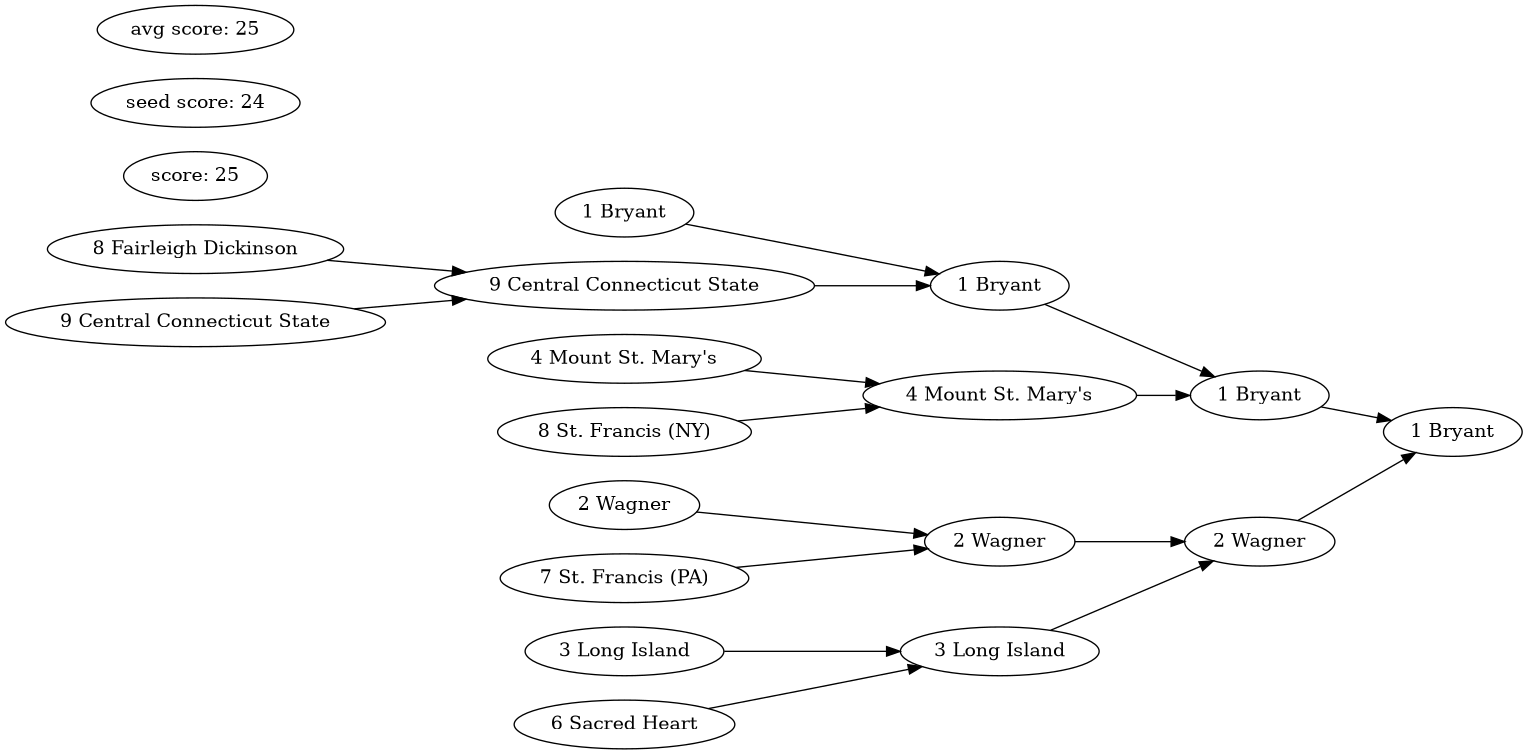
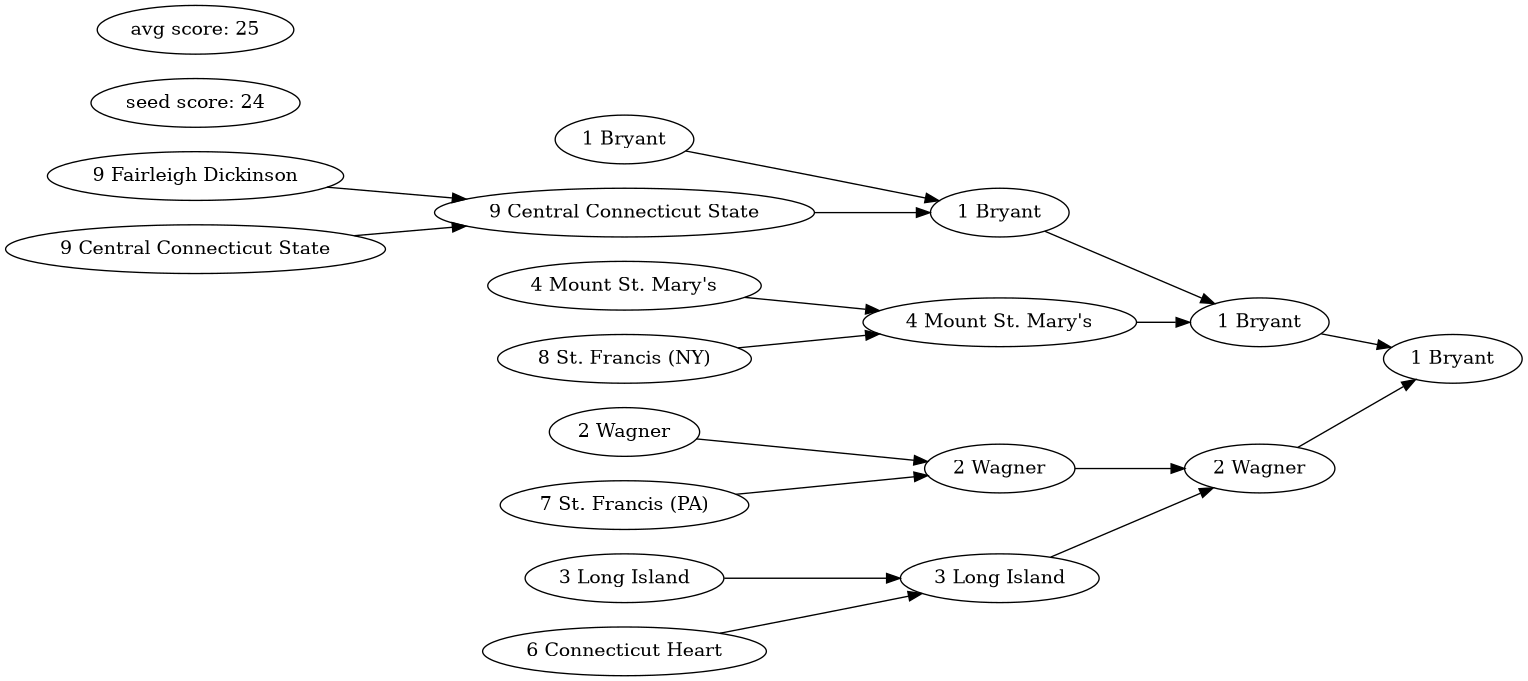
  digraph {
    rankdir=LR
    n1 [label="1 Bryant"]
    n2 [label="1 Bryant"]
    n3 [label="1 Bryant"]
    n4 [label="1 Bryant"]
    n5 [label="9 Central Connecticut State"]
-   n6 [label="8 Fairleigh Dickinson"]
+   n6 [label="9 Fairleigh Dickinson"]
    n7 [label="9 Central Connecticut State"]
    n8 [label="4 Mount St. Mary's"]
    n9 [label="4 Mount St. Mary's"]
    n10 [label="8 St. Francis (NY)"]
    n11 [label="2 Wagner"]
    n12 [label="2 Wagner"]
    n13 [label="2 Wagner"]
    n14 [label="7 St. Francis (PA)"]
    n15 [label="3 Long Island"]
    n16 [label="3 Long Island"]
-   n17 [label="6 Sacred Heart"]
-   n18 [label="score: 25"]
+   n17 [label="6 Connecticut Heart"]
    n19 [label="seed score: 24"]
    n20 [label="avg score: 25"]
    n2 -> n1
    n3 -> n2
    n4 -> n3
    n5 -> n3
    n6 -> n5
    n7 -> n5
    n8 -> n2
    n9 -> n8
    n10 -> n8
    n11 -> n1
    n12 -> n11
    n13 -> n12
    n14 -> n12
    n15 -> n11
    n16 -> n15
    n17 -> n15
  }
